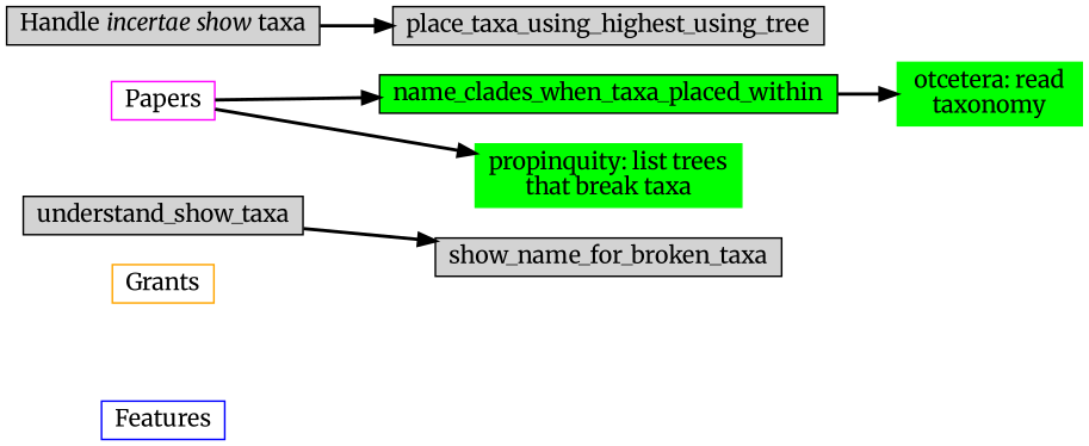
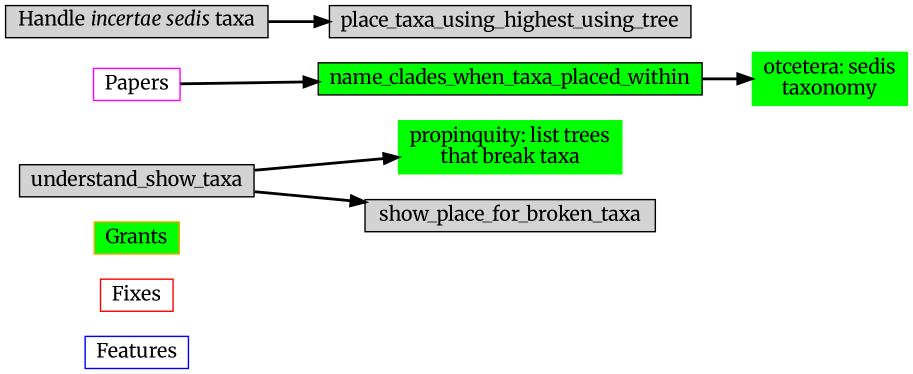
  digraph {
    fontname=Merriweather
    nodesep=0.25
    rankdir=LR
    ranksep=0.5
    node [fontname=Merriweather shape=box style=filled]
    edge [fontname=Merriweather style="setlinewidth(2)"]
    Features [color=blue fillcolor=white height=0 width=0]
-   Grants [color=orange fillcolor=white height=0 width=0]
+   Fixes [color=red fillcolor=white height=0 width=0]
+   Grants [color=orange fillcolor=green height=0 width=0]
    Papers [color=magenta fillcolor=white height=0 width=0]
    name_clades_when_taxa_placed_within [fillcolor=green height=0 width=0]
-   n6 [height=0 label=<Handle <i>incertae show</i> taxa> width=0]
+   n6 [height=0 label=<Handle <i>incertae sedis</i> taxa> width=0]
    n7 [height=0 label=place_taxa_using_highest_using_tree width=0]
-   n8 [color=green height=0 label="otcetera: read\ntaxonomy" width=0]
+   n8 [color=green height=0 label="otcetera: sedis\ntaxonomy" width=0]
    n9 [height=0 label=understand_show_taxa width=0]
-   show_name_for_broken_taxa [height=0 width=0]
+   show_name_for_broken_taxa [height=0 width=0 label=show_place_for_broken_taxa]
    n11 [color=green height=0 label="propinquity: list trees\nthat break taxa" width=0]
    Papers -> name_clades_when_taxa_placed_within
    name_clades_when_taxa_placed_within -> n8
    n6 -> n7
    n9 -> show_name_for_broken_taxa
-   Papers -> n11
+   n9 -> n11
  }
